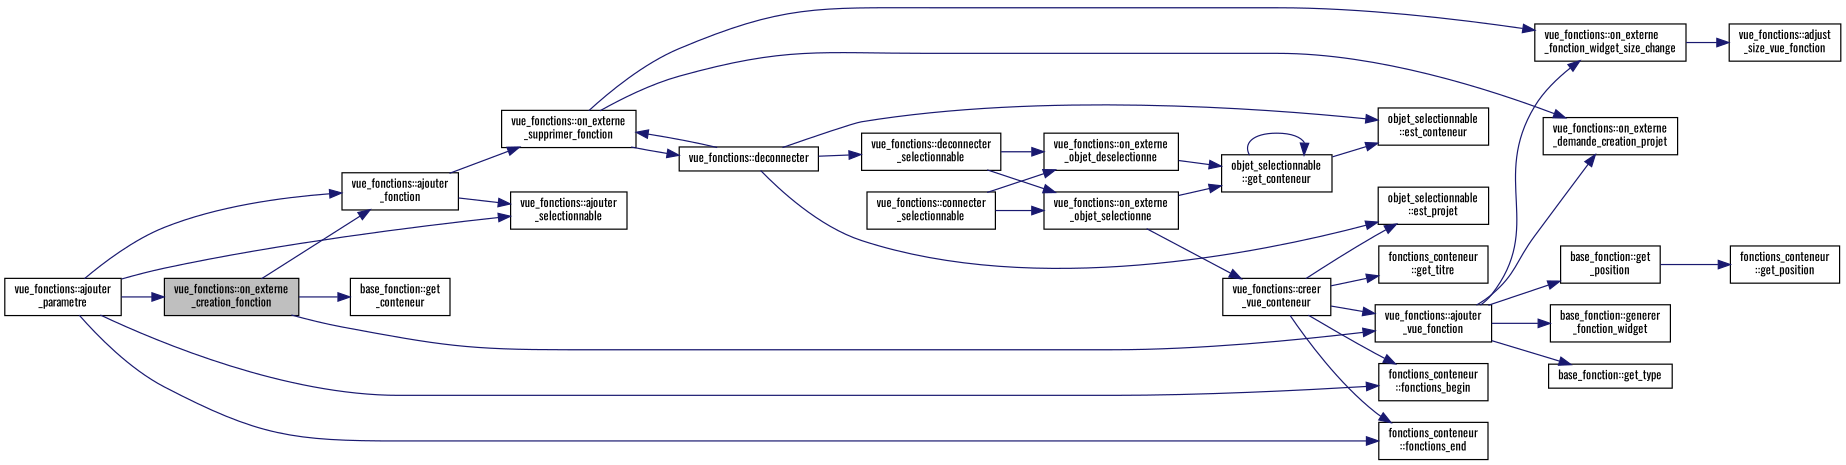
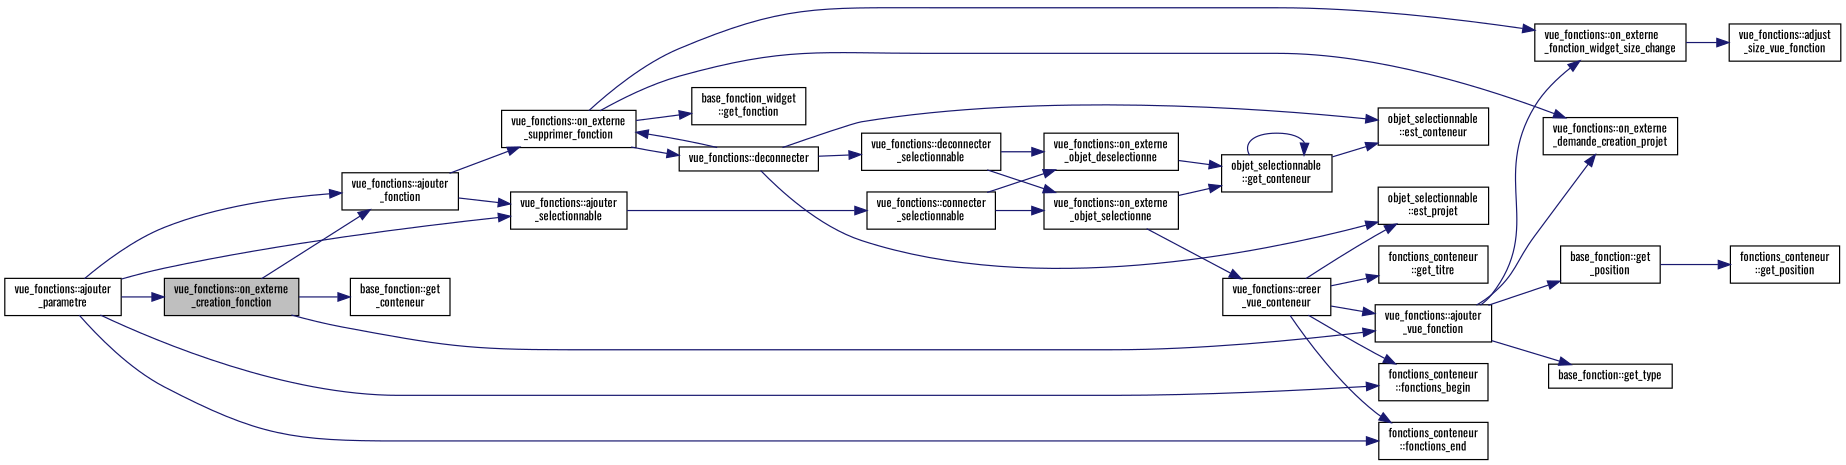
  digraph {
    fontname=Oswald
    rankdir=LR
    node [color=black fillcolor=white fontname=Oswald fontsize=10 shape=record style=filled]
    edge [color=midnightblue fontname=Oswald fontsize=10 labelfontname=Helvetica labelfontsize=10 style=solid]
    n1 [fillcolor=grey75 fontcolor=black height=0.2 label="vue_fonctions::on_externe\l_creation_fonction" width=0.4]
    n2 [height=0.2 label="vue_fonctions::ajouter\l_fonction" width=0.4]
    n3 [height=0.2 label="vue_fonctions::ajouter\l_vue_fonction" width=0.4]
    n4 [height=0.2 label="base_fonction::get\l_conteneur" width=0.4]
    n5 [height=0.2 label="vue_fonctions::ajouter\l_selectionnable" width=0.4]
    n6 [height=0.2 label="vue_fonctions::on_externe\l_supprimer_fonction" width=0.4]
-   n7 [height=0.2 label="base_fonction::generer\l_fonction_widget" width=0.4]
    n8 [height=0.2 label="vue_fonctions::on_externe\l_fonction_widget_size_change" width=0.4]
    n9 [height=0.2 label="vue_fonctions::on_externe\l_demande_creation_projet" width=0.4]
    n10 [height=0.2 label="base_fonction::get\l_position" width=0.4]
    n11 [height=0.2 label="base_fonction::get_type" width=0.4]
    n12 [height=0.2 label="vue_fonctions::connecter\l_selectionnable" width=0.4]
    n13 [height=0.2 label="vue_fonctions::ajouter\l_parametre" width=0.4]
    n14 [height=0.2 label="fonctions_conteneur\l::fonctions_begin" width=0.4]
    n15 [height=0.2 label="fonctions_conteneur\l::fonctions_end" width=0.4]
+   n16 [height=0.2 label="base_fonction_widget\l::get_fonction" width=0.4]
    n17 [height=0.2 label="vue_fonctions::deconnecter" width=0.4]
    n18 [height=0.2 label="vue_fonctions::on_externe\l_objet_selectionne" width=0.4]
    n19 [height=0.2 label="vue_fonctions::on_externe\l_objet_deselectionne" width=0.4]
    n20 [height=0.2 label="objet_selectionnable\l::get_conteneur" width=0.4]
    n21 [height=0.2 label="vue_fonctions::creer\l_vue_conteneur" width=0.4]
    n22 [height=0.2 label="objet_selectionnable\l::est_conteneur" width=0.4]
    n23 [height=0.2 label="objet_selectionnable\l::est_projet" width=0.4]
    n24 [height=0.2 label="fonctions_conteneur\l::get_titre" width=0.4]
    n25 [height=0.2 label="vue_fonctions::adjust\l_size_vue_fonction" width=0.4]
    n26 [height=0.2 label="fonctions_conteneur\l::get_position" width=0.4]
    n27 [height=0.2 label="vue_fonctions::deconnecter\l_selectionnable" width=0.4]
    n1 -> n2
    n1 -> n3
    n1 -> n4
    n2 -> n5
    n2 -> n6
-   n3 -> n7
    n3 -> n8
    n3 -> n9
    n3 -> n10
    n3 -> n11
+   n5 -> n12
    n6 -> n8
    n6 -> n9
+   n6 -> n16
    n6 -> n17
    n8 -> n25
    n10 -> n26
    n12 -> n18
    n12 -> n19
    n13 -> n1
    n13 -> n2
    n13 -> n5
    n13 -> n14
    n13 -> n15
    n17 -> n6
    n17 -> n22
    n17 -> n23
    n17 -> n27
    n18 -> n20
    n18 -> n21
    n19 -> n20
    n20 -> n20
    n20 -> n22
    n21 -> n3
    n21 -> n14
    n21 -> n15
    n21 -> n23
    n21 -> n24
    n27 -> n18
    n27 -> n19
  }
